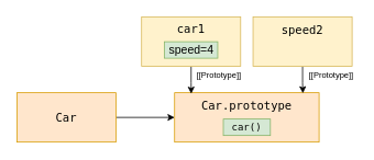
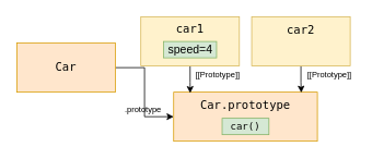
  <mxCell id="0" />
  <mxCell id="1" parent="0" />
  <mxCell id="2" style="edgeStyle=orthogonalEdgeStyle;rounded=0;orthogonalLoop=1;jettySize=auto;html=1;fontSize=14;" edge="1" parent="1" source="3" target="4"><mxGeometry relative="1" as="geometry" /></mxCell>
- <mxCell id="3" value="&lt;pre style=&quot;font-size: 14px&quot;&gt;Car&lt;/pre&gt;" style="rounded=0;whiteSpace=wrap;html=1;fillColor=#ffe6cc;strokeColor=#d79b00;" vertex="1" parent="1"><mxGeometry x="20" y="112" width="120" height="60" as="geometry" /></mxCell>
+ <mxCell id="3" value="&lt;pre style=&quot;font-size: 14px&quot;&gt;Car&lt;/pre&gt;" style="rounded=0;whiteSpace=wrap;html=1;fillColor=#ffe6cc;strokeColor=#d79b00;" vertex="1" parent="1"><mxGeometry x="20" y="52" width="120" height="60" as="geometry" /></mxCell>
  <mxCell id="4" value="&lt;pre style=&quot;font-size: 14px&quot;&gt;Car.prototype&lt;/pre&gt;&lt;div&gt;&lt;br&gt;&lt;/div&gt;&lt;div style=&quot;font-size: 1px&quot;&gt;&lt;br&gt;&lt;/div&gt;&lt;div style=&quot;font-size: 1px&quot;&gt;&lt;br&gt;&lt;/div&gt;&lt;div style=&quot;font-size: 1px&quot;&gt;&lt;br&gt;&lt;/div&gt;&lt;div style=&quot;font-size: 1px&quot;&gt;&lt;br&gt;&lt;/div&gt;&lt;div style=&quot;font-size: 1px&quot;&gt;&lt;br&gt;&lt;/div&gt;&lt;div style=&quot;font-size: 1px&quot;&gt;&lt;br&gt;&lt;/div&gt;&lt;div style=&quot;font-size: 1px&quot;&gt;&lt;br&gt;&lt;/div&gt;&lt;div style=&quot;font-size: 1px&quot;&gt;&lt;br&gt;&lt;/div&gt;&lt;div style=&quot;font-size: 1px&quot;&gt;&lt;br&gt;&lt;/div&gt;&lt;div style=&quot;font-size: 1px&quot;&gt;&lt;br&gt;&lt;/div&gt;&lt;div style=&quot;font-size: 1px&quot;&gt;&lt;br&gt;&lt;/div&gt;" style="rounded=0;whiteSpace=wrap;html=1;fillColor=#ffe6cc;strokeColor=#d79b00;" vertex="1" parent="1"><mxGeometry x="211" y="112" width="175" height="60" as="geometry" /></mxCell>
  <mxCell id="5" style="edgeStyle=orthogonalEdgeStyle;rounded=0;orthogonalLoop=1;jettySize=auto;html=1;entryX=0.115;entryY=0.019;entryDx=0;entryDy=0;entryPerimeter=0;fontSize=14;" edge="1" parent="1" source="6" target="4"><mxGeometry relative="1" as="geometry" /></mxCell>
  <mxCell id="6" value="&lt;pre style=&quot;font-size: 14px&quot;&gt;&lt;font style=&quot;font-size: 14px&quot;&gt;car1&lt;/font&gt;&lt;/pre&gt;&lt;div style=&quot;font-size: 14px&quot;&gt;&lt;font style=&quot;font-size: 14px&quot;&gt;&lt;br&gt;&lt;/font&gt;&lt;/div&gt;&lt;div&gt;&lt;br&gt;&lt;/div&gt;" style="rounded=0;whiteSpace=wrap;html=1;fillColor=#fff2cc;strokeColor=#d6b656;" vertex="1" parent="1"><mxGeometry x="171" y="20" width="120" height="60" as="geometry" /></mxCell>
  <mxCell id="7" style="edgeStyle=orthogonalEdgeStyle;rounded=0;orthogonalLoop=1;jettySize=auto;html=1;entryX=0.888;entryY=0.011;entryDx=0;entryDy=0;entryPerimeter=0;fontSize=14;" edge="1" parent="1" source="8" target="4"><mxGeometry relative="1" as="geometry" /></mxCell>
- <mxCell id="8" value="&lt;pre style=&quot;font-size: 14px&quot;&gt;speed2&lt;/pre&gt;&lt;div&gt;&lt;br&gt;&lt;/div&gt;&lt;div&gt;&lt;br&gt;&lt;/div&gt;" style="rounded=0;whiteSpace=wrap;html=1;fillColor=#fff2cc;strokeColor=#d6b656;" vertex="1" parent="1"><mxGeometry x="306" y="20" width="120" height="60" as="geometry" /></mxCell>
+ <mxCell id="8" value="&lt;pre style=&quot;font-size: 14px&quot;&gt;car2&lt;/pre&gt;&lt;div&gt;&lt;br&gt;&lt;/div&gt;&lt;div&gt;&lt;br&gt;&lt;/div&gt;" style="rounded=0;whiteSpace=wrap;html=1;fillColor=#fff2cc;strokeColor=#d6b656;" vertex="1" parent="1"><mxGeometry x="306" y="20" width="120" height="60" as="geometry" /></mxCell>
  <mxCell id="9" value="&lt;pre style=&quot;font-size: 12px&quot;&gt;&lt;font style=&quot;font-size: 12px&quot;&gt;car()&lt;/font&gt;&lt;/pre&gt;" style="rounded=0;whiteSpace=wrap;html=1;fontSize=14;fillColor=#d5e8d4;strokeColor=#82b366;" vertex="1" parent="1"><mxGeometry x="270" y="144" width="57" height="20" as="geometry" /></mxCell>
  <mxCell id="10" value="speed=4" style="rounded=0;whiteSpace=wrap;html=1;fontSize=14;fillColor=#d5e8d4;strokeColor=#82b366;" vertex="1" parent="1"><mxGeometry x="198.75" y="50" width="64.5" height="20" as="geometry" /></mxCell>
  <mxCell id="11" value="&lt;font style=&quot;font-size: 10px&quot;&gt;[[Prototype]]&lt;/font&gt;" style="text;html=1;strokeColor=none;fillColor=none;align=center;verticalAlign=middle;whiteSpace=wrap;rounded=0;fontSize=1;" vertex="1" parent="1"><mxGeometry x="371" y="76" width="60" height="30" as="geometry" /></mxCell>
  <mxCell id="12" value="&lt;font style=&quot;font-size: 10px&quot;&gt;[[Prototype]]&lt;/font&gt;" style="text;html=1;strokeColor=none;fillColor=none;align=center;verticalAlign=middle;whiteSpace=wrap;rounded=0;fontSize=1;" vertex="1" parent="1"><mxGeometry x="235" y="76" width="60" height="30" as="geometry" /></mxCell>
+ <mxCell id="13" value="&lt;font style=&quot;font-size: 10px&quot;&gt;.prototype&lt;br&gt;&lt;/font&gt;" style="text;html=1;strokeColor=none;fillColor=none;align=center;verticalAlign=middle;whiteSpace=wrap;rounded=0;fontSize=1;" vertex="1" parent="1"><mxGeometry x="144" y="118" width="60" height="30" as="geometry" /></mxCell>
